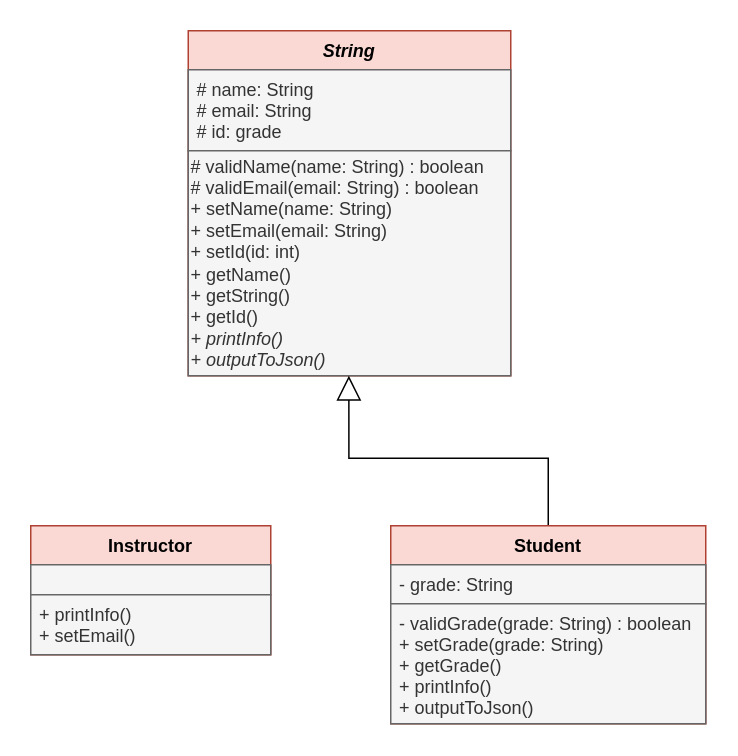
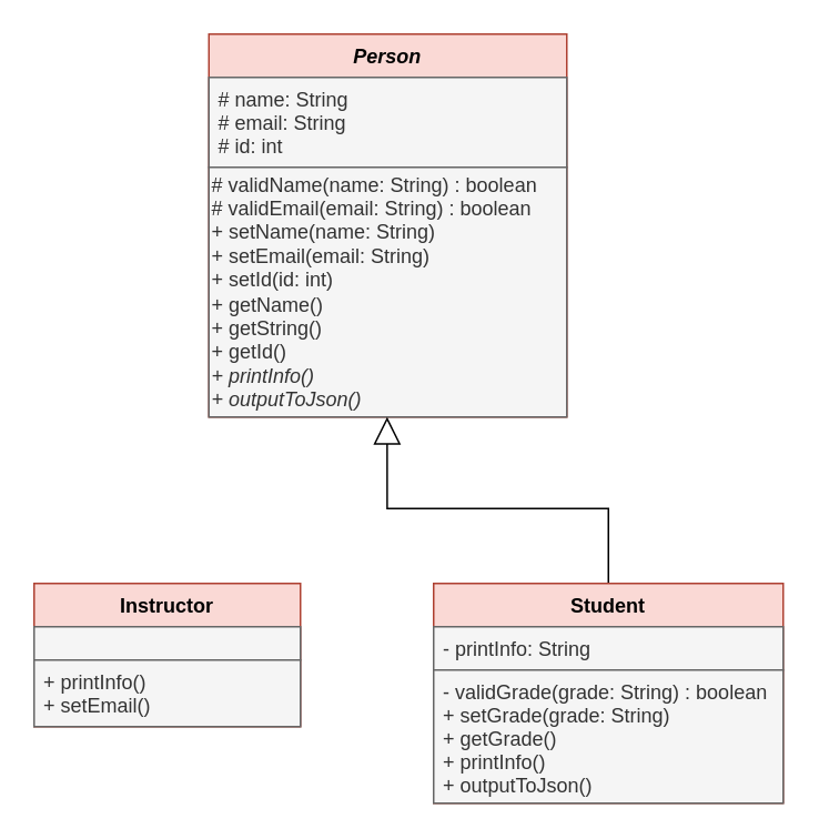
  <mxCell id="0" />
  <mxCell id="1" parent="0" />
- <mxCell id="2" value="String" style="swimlane;fontStyle=3;align=center;verticalAlign=top;childLayout=stackLayout;horizontal=1;startSize=26;horizontalStack=0;resizeParent=1;resizeParentMax=0;resizeLast=0;collapsible=1;marginBottom=0;fillColor=#fad9d5;strokeColor=#ae4132;" parent="1" vertex="1"><mxGeometry x="125" y="20" width="215" height="230" as="geometry" /></mxCell>
- <mxCell id="3" value="# name: String&#10;# email: String&#10;# id: grade&#10;" style="text;align=left;verticalAlign=top;spacingLeft=4;spacingRight=4;overflow=hidden;rotatable=0;points=[[0,0.5],[1,0.5]];portConstraint=eastwest;fillColor=#f5f5f5;strokeColor=#666666;fontColor=#333333;" parent="2" vertex="1"><mxGeometry y="26" width="215" height="54" as="geometry" /></mxCell>
+ <mxCell id="2" value="Person" style="swimlane;fontStyle=3;align=center;verticalAlign=top;childLayout=stackLayout;horizontal=1;startSize=26;horizontalStack=0;resizeParent=1;resizeParentMax=0;resizeLast=0;collapsible=1;marginBottom=0;fillColor=#fad9d5;strokeColor=#ae4132;" parent="1" vertex="1"><mxGeometry x="125" y="20" width="215" height="230" as="geometry" /></mxCell>
+ <mxCell id="3" value="# name: String&#10;# email: String&#10;# id: int&#10;" style="text;align=left;verticalAlign=top;spacingLeft=4;spacingRight=4;overflow=hidden;rotatable=0;points=[[0,0.5],[1,0.5]];portConstraint=eastwest;fillColor=#f5f5f5;strokeColor=#666666;fontColor=#333333;" parent="2" vertex="1"><mxGeometry y="26" width="215" height="54" as="geometry" /></mxCell>
  <mxCell id="4" value="&lt;div align=&quot;left&quot;&gt;# validName(name: String) : boolean&lt;br&gt;# validEmail(email: String) : boolean&lt;br&gt;+ setName(name: String)&lt;br&gt;+ setEmail(email: String)&lt;br&gt;+ setId(id: int)&lt;br&gt;+ getName()&lt;br&gt;+ getString()&lt;br&gt;+ getId()&lt;/div&gt;&lt;div align=&quot;left&quot;&gt;&lt;i&gt;+ printInfo()&lt;/i&gt;&lt;/div&gt;&lt;div align=&quot;left&quot;&gt;&lt;i&gt;+ outputToJson()&lt;br&gt;&lt;/i&gt;&lt;/div&gt;" style="text;html=1;align=left;verticalAlign=middle;resizable=0;points=[];autosize=1;fillColor=#f5f5f5;strokeColor=#666666;fontColor=#333333;" parent="2" vertex="1"><mxGeometry y="80" width="215" height="150" as="geometry" /></mxCell>
  <mxCell id="5" value="Instructor" style="swimlane;fontStyle=1;align=center;verticalAlign=top;childLayout=stackLayout;horizontal=1;startSize=26;horizontalStack=0;resizeParent=1;resizeParentMax=0;resizeLast=0;collapsible=1;marginBottom=0;fillColor=#fad9d5;strokeColor=#ae4132;" vertex="1" parent="1"><mxGeometry x="20" y="350" width="160" height="86" as="geometry" /></mxCell>
  <mxCell id="6" value="&amp;nbsp;" style="text;html=1;align=center;verticalAlign=middle;resizable=0;points=[];autosize=1;fillColor=#f5f5f5;strokeColor=#666666;fontColor=#333333;" vertex="1" parent="5"><mxGeometry y="26" width="160" height="20" as="geometry" /></mxCell>
  <mxCell id="7" value="+ printInfo()&#10;+ setEmail()" style="text;strokeColor=#666666;fillColor=#f5f5f5;align=left;verticalAlign=top;spacingLeft=4;spacingRight=4;overflow=hidden;rotatable=0;points=[[0,0.5],[1,0.5]];portConstraint=eastwest;fontColor=#333333;" vertex="1" parent="5"><mxGeometry y="46" width="160" height="40" as="geometry" /></mxCell>
  <mxCell id="8" style="edgeStyle=orthogonalEdgeStyle;rounded=0;orthogonalLoop=1;jettySize=auto;html=1;startSize=6;endArrow=block;endFill=0;endSize=14;exitX=0.5;exitY=0;exitDx=0;exitDy=0;entryX=0.498;entryY=1;entryDx=0;entryDy=0;entryPerimeter=0;" edge="1" parent="1" source="9" target="4"><mxGeometry relative="1" as="geometry"><mxPoint x="340" y="300" as="targetPoint" /></mxGeometry></mxCell>
  <mxCell id="9" value="Student" style="swimlane;fontStyle=1;align=center;verticalAlign=top;childLayout=stackLayout;horizontal=1;startSize=26;horizontalStack=0;resizeParent=1;resizeParentMax=0;resizeLast=0;collapsible=1;marginBottom=0;fillColor=#fad9d5;strokeColor=#ae4132;" vertex="1" parent="1"><mxGeometry x="260" y="350" width="210" height="132" as="geometry" /></mxCell>
- <mxCell id="10" value="- grade: String" style="text;strokeColor=#666666;fillColor=#f5f5f5;align=left;verticalAlign=top;spacingLeft=4;spacingRight=4;overflow=hidden;rotatable=0;points=[[0,0.5],[1,0.5]];portConstraint=eastwest;fontColor=#333333;" vertex="1" parent="9"><mxGeometry y="26" width="210" height="26" as="geometry" /></mxCell>
+ <mxCell id="10" value="- printInfo: String" style="text;strokeColor=#666666;fillColor=#f5f5f5;align=left;verticalAlign=top;spacingLeft=4;spacingRight=4;overflow=hidden;rotatable=0;points=[[0,0.5],[1,0.5]];portConstraint=eastwest;fontColor=#333333;" vertex="1" parent="9"><mxGeometry y="26" width="210" height="26" as="geometry" /></mxCell>
  <mxCell id="11" value="- validGrade(grade: String) : boolean&#10;+ setGrade(grade: String)&#10;+ getGrade()&#10;+ printInfo()&#10;+ outputToJson()&#10;" style="text;strokeColor=#666666;fillColor=#f5f5f5;align=left;verticalAlign=top;spacingLeft=4;spacingRight=4;overflow=hidden;rotatable=0;points=[[0,0.5],[1,0.5]];portConstraint=eastwest;fontColor=#333333;" vertex="1" parent="9"><mxGeometry y="52" width="210" height="80" as="geometry" /></mxCell>
